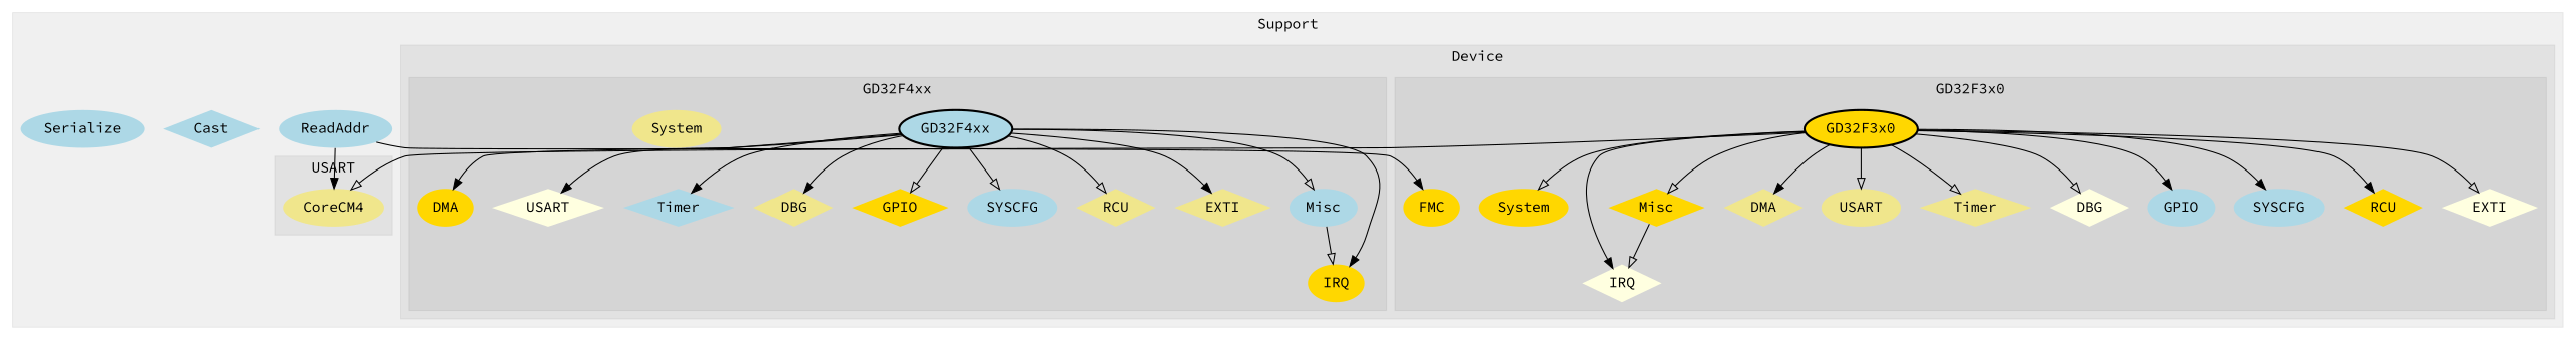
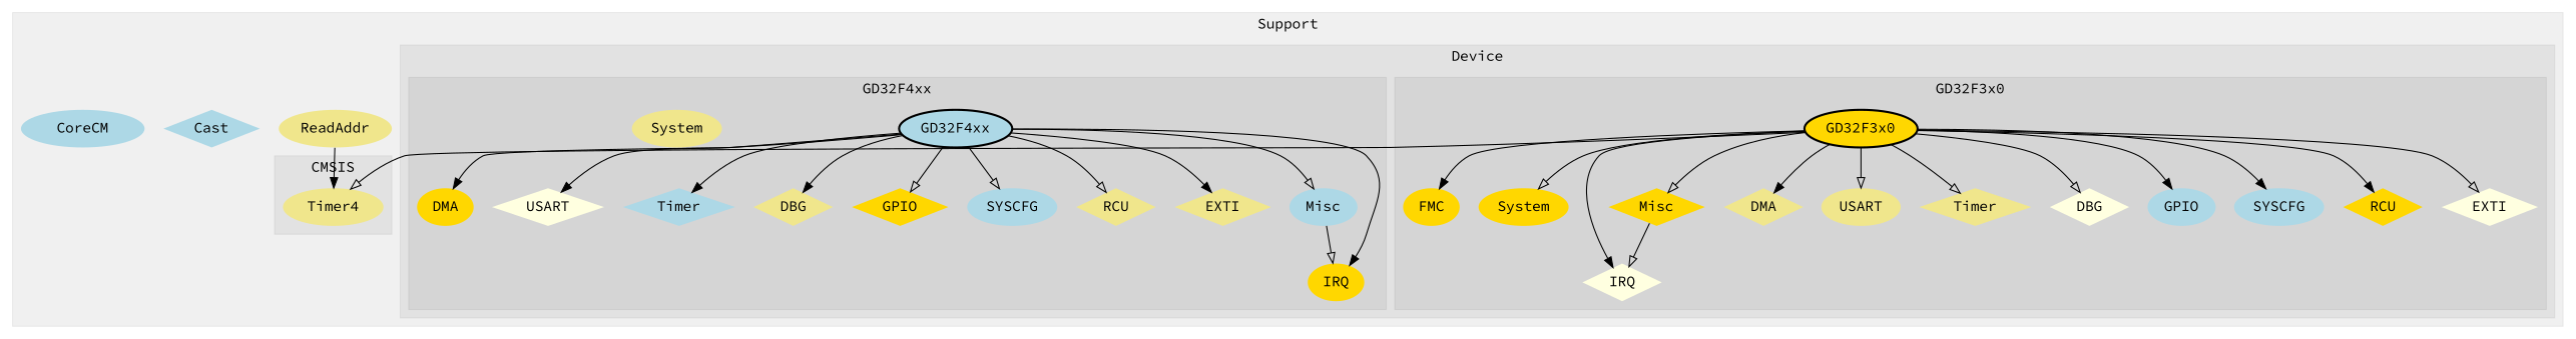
  digraph {
    fontname="Source Code Pro"
    node [fillcolor=khaki fontname="Source Code Pro" penwidth=0 shape=ellipse style=filled]
    edge [arrowhead=onormal fontname="Source Code Pro"]
-   n1 [label=CoreCM4]
+   n1 [label=Timer4]
    n2 [fillcolor=gold label=GD32F3x0 style="filled,bold" penwidth=""]
    n3 [fillcolor=lightblue label=GPIO]
    n4 [fillcolor=lightblue label=SYSCFG]
    n5 [fillcolor=gold label=RCU shape=diamond]
    n6 [fillcolor=lightyellow label=EXTI shape=diamond]
    n7 [fillcolor=gold label=System]
    n8 [fillcolor=gold label=Misc shape=diamond]
    n9 [fillcolor=lightyellow label=IRQ shape=diamond]
    n10 [fillcolor=gold label=FMC]
    n11 [label=DMA shape=diamond]
    n12 [label=USART]
    n13 [label=Timer shape=diamond]
    n14 [fillcolor=lightyellow label=DBG shape=diamond]
    n15 [fillcolor=lightblue label=GD32F4xx style="filled,bold" penwidth=""]
    n16 [fillcolor=gold label=GPIO shape=diamond]
    n17 [fillcolor=lightblue label=SYSCFG]
    n18 [label=RCU shape=diamond]
    n19 [label=EXTI shape=diamond]
    n20 [label=System]
    n21 [fillcolor=lightblue label=Misc]
    n22 [fillcolor=gold label=IRQ]
    n23 [fillcolor=gold label=DMA]
    n24 [fillcolor=lightyellow label=USART shape=diamond]
    n25 [fillcolor=lightblue label=Timer shape=diamond]
    n26 [label=DBG shape=diamond]
-   n27 [fillcolor=lightblue label=ReadAddr]
+   n27 [label=ReadAddr]
    n28 [fillcolor=lightblue label=Cast shape=diamond]
-   n29 [fillcolor=lightblue label=Serialize]
+   n29 [fillcolor=lightblue label=CoreCM]
    subgraph cluster_1 {
      color="#0000000F"
      label=Support
      style=filled
      n27
      n28
      n29
      subgraph cluster_2 {
        color="#0000000F"
-       label=USART
+       label=CMSIS
        style=filled
        n1
      }
      subgraph cluster_3 {
        color="#0000000F"
        label=Device
        style=filled
        subgraph cluster_4 {
          color="#0000000F"
          label=GD32F3x0
          style=filled
          n2
          n3
          n4
          n5
          n6
          n7
          n8
          n9
          n10
          n11
          n12
          n13
          n14
        }
        subgraph cluster_5 {
          color="#0000000F"
          label=GD32F4xx
          style=filled
          n15
          n16
          n17
          n18
          n19
          n20
          n21
          n22
          n23
          n24
          n25
          n26
        }
      }
    }
    n2 -> n1
    n2 -> n3 [arrowhead=normal]
    n2 -> n4 [arrowhead=normal]
    n2 -> n5 [arrowhead=normal]
    n2 -> n6
    n2 -> n7
    n2 -> n8
    n2 -> n9 [arrowhead=normal]
-   n27 -> n10 [arrowhead=normal]
+   n2 -> n10 [arrowhead=normal]
    n2 -> n11 [arrowhead=normal]
    n2 -> n12
    n2 -> n13
    n2 -> n14
    n8 -> n9
    n15 -> n16
    n15 -> n17
    n15 -> n18
    n15 -> n19 [arrowhead=normal]
    n15 -> n21
    n15 -> n22 [arrowhead=normal]
    n15 -> n23 [arrowhead=normal]
    n15 -> n24 [arrowhead=normal]
    n15 -> n25 [arrowhead=normal]
    n15 -> n26 [arrowhead=normal]
    n21 -> n22
    n27 -> n1 [arrowhead=normal]
  }
